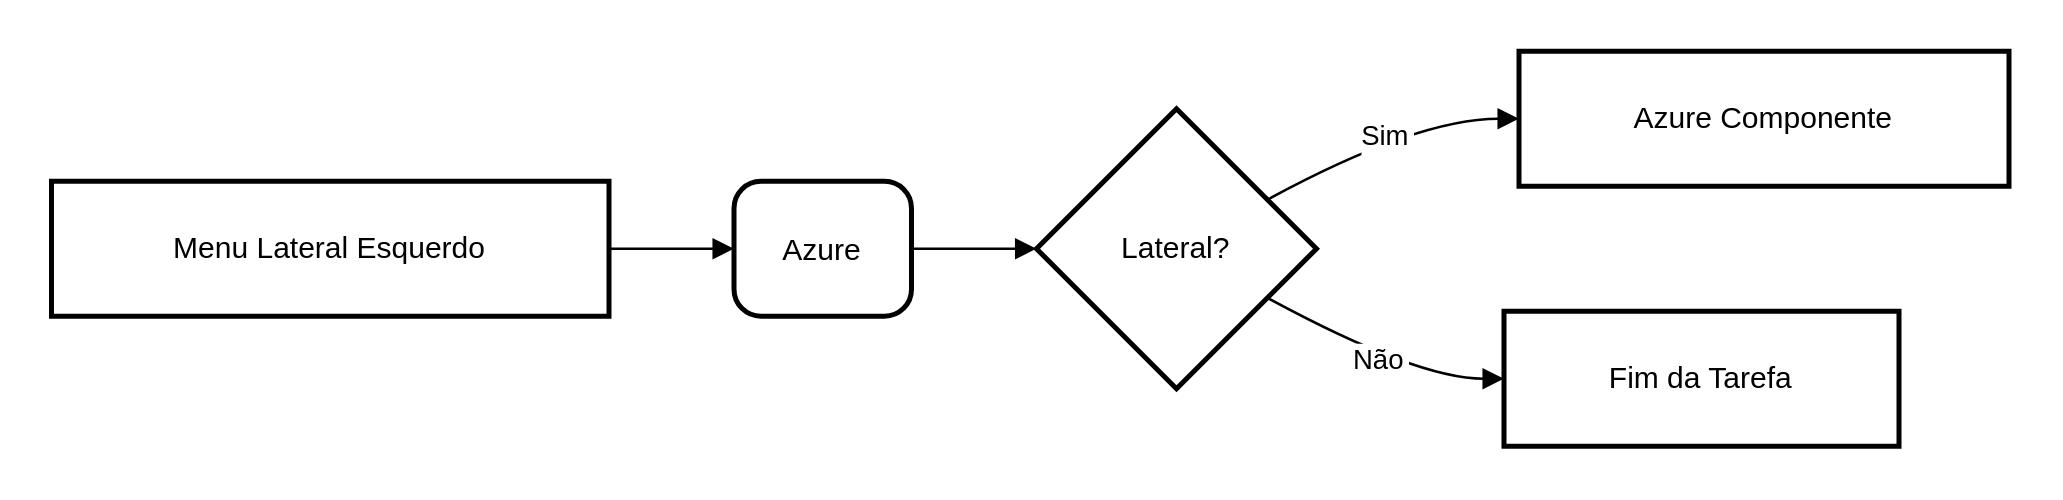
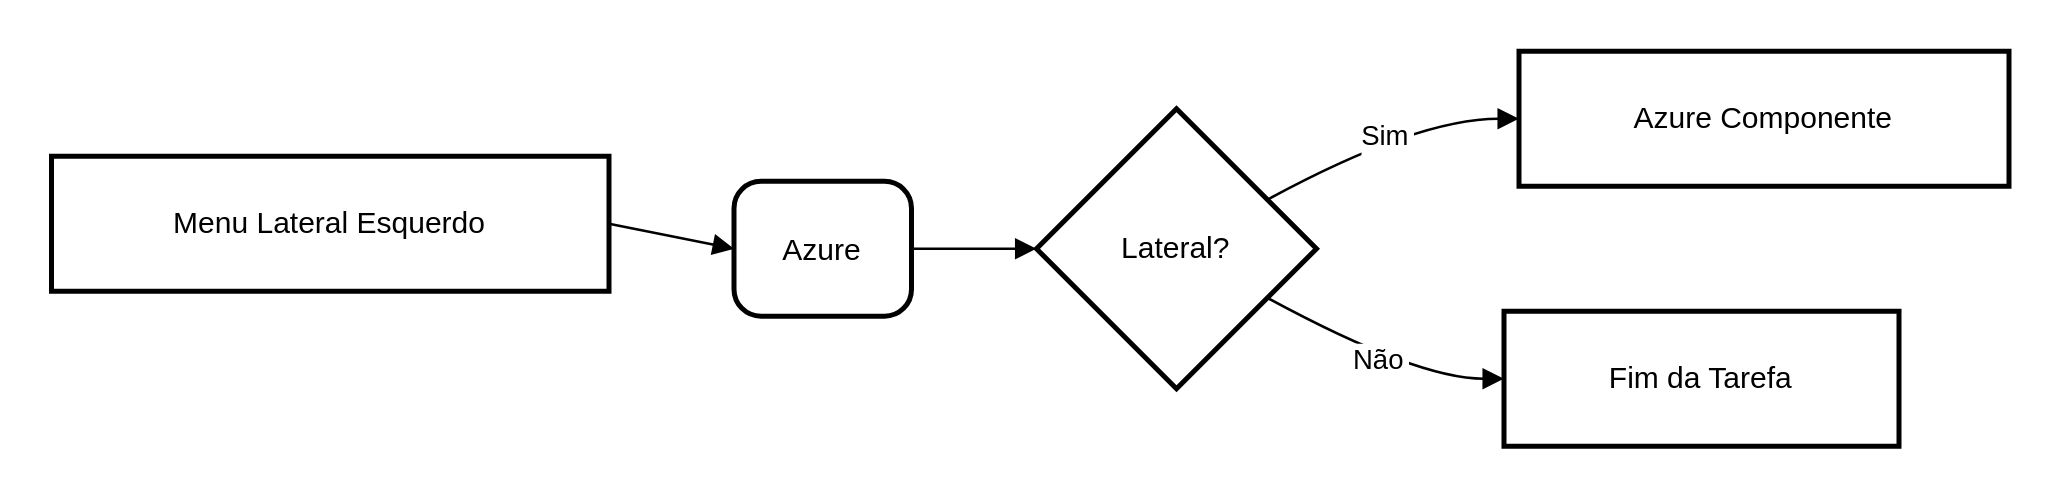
  <mxCell id="0" />
  <mxCell id="1" parent="0" />
- <mxCell id="2" value="Menu Lateral Esquerdo" style="whiteSpace=wrap;strokeWidth=2;" vertex="1" parent="1"><mxGeometry x="20" y="72" width="223" height="54" as="geometry" /></mxCell>
+ <mxCell id="2" value="Menu Lateral Esquerdo" style="whiteSpace=wrap;strokeWidth=2;" vertex="1" parent="1"><mxGeometry x="20" y="62" width="223" height="54" as="geometry" /></mxCell>
  <mxCell id="3" value="Azure" style="rounded=1;arcSize=20;strokeWidth=2" vertex="1" parent="1"><mxGeometry x="293" y="72" width="71" height="54" as="geometry" /></mxCell>
  <mxCell id="4" value="Lateral?" style="rhombus;strokeWidth=2;whiteSpace=wrap;" vertex="1" parent="1"><mxGeometry x="414" y="43" width="112" height="112" as="geometry" /></mxCell>
  <mxCell id="5" value="Azure Componente" style="whiteSpace=wrap;strokeWidth=2;" vertex="1" parent="1"><mxGeometry x="607" y="20" width="196" height="54" as="geometry" /></mxCell>
  <mxCell id="6" value="Fim da Tarefa" style="whiteSpace=wrap;strokeWidth=2;" vertex="1" parent="1"><mxGeometry x="601" y="124" width="158" height="54" as="geometry" /></mxCell>
  <mxCell id="7" value="" style="curved=1;startArrow=none;endArrow=block;exitX=1;exitY=0.5;entryX=0;entryY=0.5;" edge="1" parent="1" source="2" target="3"><mxGeometry relative="1" as="geometry"><Array as="points" /></mxGeometry></mxCell>
  <mxCell id="8" value="" style="curved=1;startArrow=none;endArrow=block;exitX=1;exitY=0.5;entryX=0;entryY=0.5;" edge="1" parent="1" source="3" target="4"><mxGeometry relative="1" as="geometry"><Array as="points" /></mxGeometry></mxCell>
  <mxCell id="9" value="Sim" style="curved=1;startArrow=none;endArrow=block;exitX=1;exitY=0.23;entryX=0;entryY=0.5;" edge="1" parent="1" source="4" target="5"><mxGeometry relative="1" as="geometry"><Array as="points"><mxPoint x="566" y="47" /></Array></mxGeometry></mxCell>
  <mxCell id="10" value="Não" style="curved=1;startArrow=none;endArrow=block;exitX=1;exitY=0.77;entryX=0;entryY=0.5;" edge="1" parent="1" source="4" target="6"><mxGeometry relative="1" as="geometry"><Array as="points"><mxPoint x="566" y="151" /></Array></mxGeometry></mxCell>
